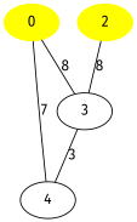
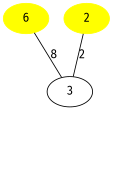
  graph {
    fontname="Fira Sans"
    node [fontname="Fira Sans"]
    edge [fontname="Fira Sans"]
    3
    2 [color=yellow style=filled]
-   4
-   0 [color=yellow style=filled]
-   3 -- 4 [label=3]
-   2 -- 3 [label=8]
+   0 [color=yellow style=filled label=6]
+   2 -- 3 [label=2]
    0 -- 3 [label=8]
-   0 -- 4 [label=7]
  }
